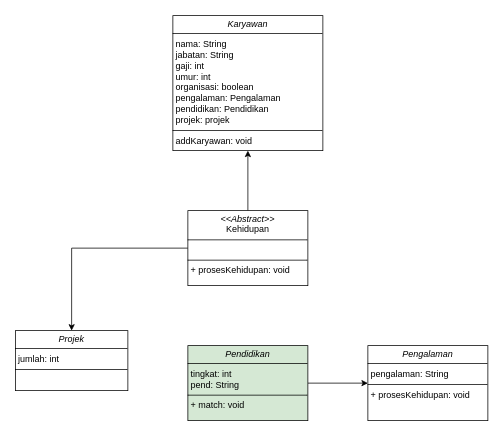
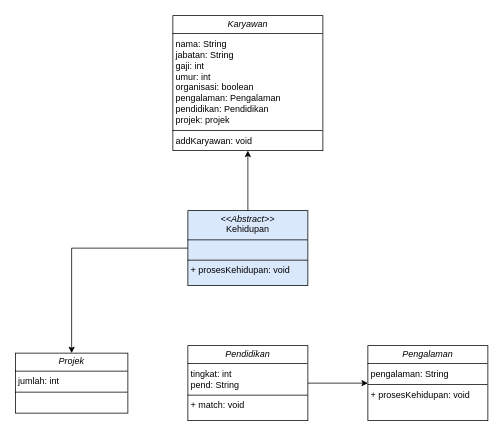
  <mxCell id="0" />
  <mxCell id="1" parent="0" />
  <mxCell id="2" value="" style="edgeStyle=orthogonalEdgeStyle;rounded=0;orthogonalLoop=1;jettySize=auto;html=1;" edge="1" parent="1" source="4" target="8"><mxGeometry relative="1" as="geometry" /></mxCell>
  <mxCell id="3" value="" style="edgeStyle=orthogonalEdgeStyle;rounded=0;orthogonalLoop=1;jettySize=auto;html=1;" edge="1" parent="1" source="4" target="10"><mxGeometry relative="1" as="geometry" /></mxCell>
- <mxCell id="4" value="&lt;p style=&quot;margin:0px;margin-top:4px;text-align:center;&quot;&gt;&lt;i&gt;&amp;lt;&amp;lt;Abstract&amp;gt;&amp;gt;&lt;/i&gt;&lt;br&gt;Kehidupan&lt;/p&gt;&lt;hr size=&quot;1&quot; style=&quot;border-style:solid;&quot;&gt;&lt;p style=&quot;margin:0px;margin-left:4px;&quot;&gt;&lt;br&gt;&lt;/p&gt;&lt;hr size=&quot;1&quot; style=&quot;border-style:solid;&quot;&gt;&lt;p style=&quot;margin:0px;margin-left:4px;&quot;&gt;+ prosesKehidupan: void&lt;/p&gt;" style="verticalAlign=top;align=left;overflow=fill;html=1;whiteSpace=wrap;" vertex="1" parent="1"><mxGeometry x="250" y="280" width="160" height="100" as="geometry" /></mxCell>
+ <mxCell id="4" value="&lt;p style=&quot;margin:0px;margin-top:4px;text-align:center;&quot;&gt;&lt;i&gt;&amp;lt;&amp;lt;Abstract&amp;gt;&amp;gt;&lt;/i&gt;&lt;br&gt;Kehidupan&lt;/p&gt;&lt;hr size=&quot;1&quot; style=&quot;border-style:solid;&quot;&gt;&lt;p style=&quot;margin:0px;margin-left:4px;&quot;&gt;&lt;br&gt;&lt;/p&gt;&lt;hr size=&quot;1&quot; style=&quot;border-style:solid;&quot;&gt;&lt;p style=&quot;margin:0px;margin-left:4px;&quot;&gt;+ prosesKehidupan: void&lt;/p&gt;" style="verticalAlign=top;align=left;overflow=fill;html=1;whiteSpace=wrap;fillColor=#dae8fc;" vertex="1" parent="1"><mxGeometry x="250" y="280" width="160" height="100" as="geometry" /></mxCell>
  <mxCell id="5" style="edgeStyle=orthogonalEdgeStyle;rounded=0;orthogonalLoop=1;jettySize=auto;html=1;exitX=0.5;exitY=1;exitDx=0;exitDy=0;" edge="1" parent="1" source="4" target="4"><mxGeometry relative="1" as="geometry" /></mxCell>
  <mxCell id="6" value="" style="edgeStyle=orthogonalEdgeStyle;rounded=0;orthogonalLoop=1;jettySize=auto;html=1;" edge="1" parent="1" source="7" target="9"><mxGeometry relative="1" as="geometry" /></mxCell>
- <mxCell id="7" value="&lt;p style=&quot;margin:0px;margin-top:4px;text-align:center;&quot;&gt;&lt;i&gt;Pendidikan&lt;/i&gt;&lt;/p&gt;&lt;hr size=&quot;1&quot; style=&quot;border-style:solid;&quot;&gt;&lt;p style=&quot;margin:0px;margin-left:4px;&quot;&gt;tingkat: int&lt;/p&gt;&lt;p style=&quot;margin:0px;margin-left:4px;&quot;&gt;pend: String&lt;/p&gt;&lt;hr size=&quot;1&quot; style=&quot;border-style:solid;&quot;&gt;&lt;p style=&quot;margin:0px;margin-left:4px;&quot;&gt;+ match: void&lt;/p&gt;" style="verticalAlign=top;align=left;overflow=fill;html=1;whiteSpace=wrap;fillColor=#d5e8d4;" vertex="1" parent="1"><mxGeometry x="250" y="460" width="160" height="100" as="geometry" /></mxCell>
- <mxCell id="8" value="&lt;p style=&quot;margin:0px;margin-top:4px;text-align:center;&quot;&gt;&lt;i&gt;Projek&lt;/i&gt;&lt;/p&gt;&lt;hr size=&quot;1&quot; style=&quot;border-style:solid;&quot;&gt;&lt;p style=&quot;margin:0px;margin-left:4px;&quot;&gt;jumlah: int&lt;/p&gt;&lt;hr size=&quot;1&quot; style=&quot;border-style:solid;&quot;&gt;&lt;p style=&quot;margin:0px;margin-left:4px;&quot;&gt;&lt;br&gt;&lt;/p&gt;" style="verticalAlign=top;align=left;overflow=fill;html=1;whiteSpace=wrap;" vertex="1" parent="1"><mxGeometry x="20" y="440" width="150" height="80" as="geometry" /></mxCell>
+ <mxCell id="7" value="&lt;p style=&quot;margin:0px;margin-top:4px;text-align:center;&quot;&gt;&lt;i&gt;Pendidikan&lt;/i&gt;&lt;/p&gt;&lt;hr size=&quot;1&quot; style=&quot;border-style:solid;&quot;&gt;&lt;p style=&quot;margin:0px;margin-left:4px;&quot;&gt;tingkat: int&lt;/p&gt;&lt;p style=&quot;margin:0px;margin-left:4px;&quot;&gt;pend: String&lt;/p&gt;&lt;hr size=&quot;1&quot; style=&quot;border-style:solid;&quot;&gt;&lt;p style=&quot;margin:0px;margin-left:4px;&quot;&gt;+ match: void&lt;/p&gt;" style="verticalAlign=top;align=left;overflow=fill;html=1;whiteSpace=wrap;" vertex="1" parent="1"><mxGeometry x="250" y="460" width="160" height="100" as="geometry" /></mxCell>
+ <mxCell id="8" value="&lt;p style=&quot;margin:0px;margin-top:4px;text-align:center;&quot;&gt;&lt;i&gt;Projek&lt;/i&gt;&lt;/p&gt;&lt;hr size=&quot;1&quot; style=&quot;border-style:solid;&quot;&gt;&lt;p style=&quot;margin:0px;margin-left:4px;&quot;&gt;jumlah: int&lt;/p&gt;&lt;hr size=&quot;1&quot; style=&quot;border-style:solid;&quot;&gt;&lt;p style=&quot;margin:0px;margin-left:4px;&quot;&gt;&lt;br&gt;&lt;/p&gt;" style="verticalAlign=top;align=left;overflow=fill;html=1;whiteSpace=wrap;" vertex="1" parent="1"><mxGeometry x="20" y="470" width="150" height="80" as="geometry" /></mxCell>
  <mxCell id="9" value="&lt;p style=&quot;margin:0px;margin-top:4px;text-align:center;&quot;&gt;&lt;i&gt;Pengalaman&lt;/i&gt;&lt;/p&gt;&lt;hr size=&quot;1&quot; style=&quot;border-style:solid;&quot;&gt;&lt;p style=&quot;margin:0px;margin-left:4px;&quot;&gt;pengalaman: String&lt;/p&gt;&lt;hr size=&quot;1&quot; style=&quot;border-style:solid;&quot;&gt;&lt;p style=&quot;margin:0px;margin-left:4px;&quot;&gt;+ prosesKehidupan: void&lt;/p&gt;" style="verticalAlign=top;align=left;overflow=fill;html=1;whiteSpace=wrap;" vertex="1" parent="1"><mxGeometry x="490" y="460" width="160" height="100" as="geometry" /></mxCell>
  <mxCell id="10" value="&lt;p style=&quot;margin:0px;margin-top:4px;text-align:center;&quot;&gt;&lt;i&gt;Karyawan&lt;/i&gt;&lt;/p&gt;&lt;hr size=&quot;1&quot; style=&quot;border-style:solid;&quot;&gt;&lt;p style=&quot;margin:0px;margin-left:4px;&quot;&gt;nama: String&lt;/p&gt;&lt;p style=&quot;margin:0px;margin-left:4px;&quot;&gt;jabatan: String&lt;/p&gt;&lt;p style=&quot;margin:0px;margin-left:4px;&quot;&gt;gaji: int&lt;/p&gt;&lt;p style=&quot;margin:0px;margin-left:4px;&quot;&gt;umur: int&lt;/p&gt;&lt;p style=&quot;margin:0px;margin-left:4px;&quot;&gt;organisasi: boolean&lt;/p&gt;&lt;p style=&quot;margin:0px;margin-left:4px;&quot;&gt;pengalaman: Pengalaman&lt;/p&gt;&lt;p style=&quot;margin:0px;margin-left:4px;&quot;&gt;pendidikan: Pendidikan&lt;/p&gt;&lt;p style=&quot;margin:0px;margin-left:4px;&quot;&gt;projek: projek&lt;/p&gt;&lt;hr size=&quot;1&quot; style=&quot;border-style:solid;&quot;&gt;&lt;p style=&quot;margin:0px;margin-left:4px;&quot;&gt;addKaryawan: void&lt;/p&gt;" style="verticalAlign=top;align=left;overflow=fill;html=1;whiteSpace=wrap;" vertex="1" parent="1"><mxGeometry x="230" y="20" width="200" height="180" as="geometry" /></mxCell>
